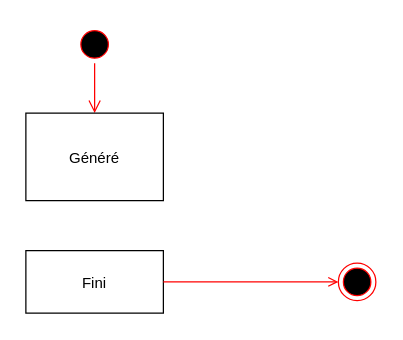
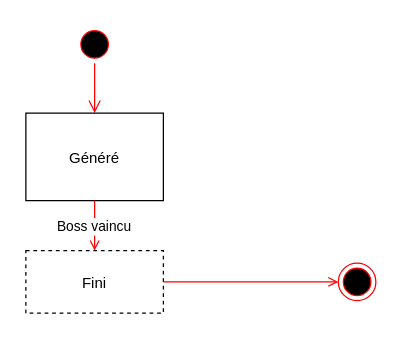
  <mxCell id="0" />
  <mxCell id="1" parent="0" />
  <mxCell id="2" value="" style="ellipse;shape=endState;fillColor=#000000;strokeColor=#ff0000" parent="1" vertex="1"><mxGeometry x="270" y="210" width="30" height="30" as="geometry" /></mxCell>
  <mxCell id="3" value="" style="ellipse;shape=startState;fillColor=#000000;strokeColor=#ff0000;" parent="1" vertex="1"><mxGeometry x="60" y="20" width="30" height="30" as="geometry" /></mxCell>
  <mxCell id="4" value="" style="edgeStyle=elbowEdgeStyle;elbow=horizontal;verticalAlign=bottom;endArrow=open;endSize=8;strokeColor=#FF0000;endFill=1;rounded=0" parent="1" source="3" target="5" edge="1"><mxGeometry x="270" y="210" as="geometry"><mxPoint x="75" y="90" as="targetPoint" /></mxGeometry></mxCell>
  <mxCell id="5" value="Généré" style="" parent="1" vertex="1"><mxGeometry x="20" y="90" width="110" height="70" as="geometry" /></mxCell>
- <mxCell id="7" value="Fini" style="" parent="1" vertex="1"><mxGeometry x="20" y="200" width="110" height="50" as="geometry" /></mxCell>
+ <mxCell id="6" value="Boss vaincu" style="endArrow=open;strokeColor=#FF0000;endFill=1;rounded=0" parent="1" source="5" target="7" edge="1"><mxGeometry relative="1" as="geometry"><mxPoint x="75" y="200" as="targetPoint" /></mxGeometry></mxCell>
+ <mxCell id="7" value="Fini" style="dashed=1;" parent="1" vertex="1"><mxGeometry x="20" y="200" width="110" height="50" as="geometry" /></mxCell>
  <mxCell id="8" value="" style="endArrow=open;strokeColor=#FF0000;endFill=1;rounded=0;" parent="1" source="7" target="2" edge="1"><mxGeometry relative="1" as="geometry"><mxPoint x="260" y="330" as="targetPoint" /></mxGeometry></mxCell>
